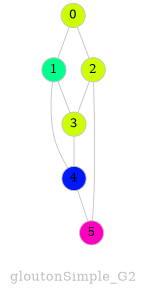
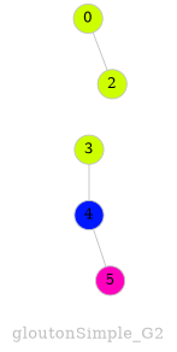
  graph {
    fontcolor=grey
    fontsize=16
    label=gloutonSimple_G2
    node [color=grey fillcolor="#cdff00" fixedsize=true fontsize=14 shape=circle style=filled]
    edge [arrowsize=0.7 color=grey fontcolor=grey fontsize=12]
    0 [width=0.4]
-   1 [fillcolor="#00ff8c" width=0.4]
    2 [width=0.4]
    3 [width=0.4]
    4 [fillcolor="#0018ff" width=0.4]
    5 [fillcolor="#ff00bf" width=0.4]
-   0 -- 1
    0 -- 2
-   1 -- 3
-   1 -- 4
-   2 -- 3
-   2 -- 5
    3 -- 4
    4 -- 5
  }
